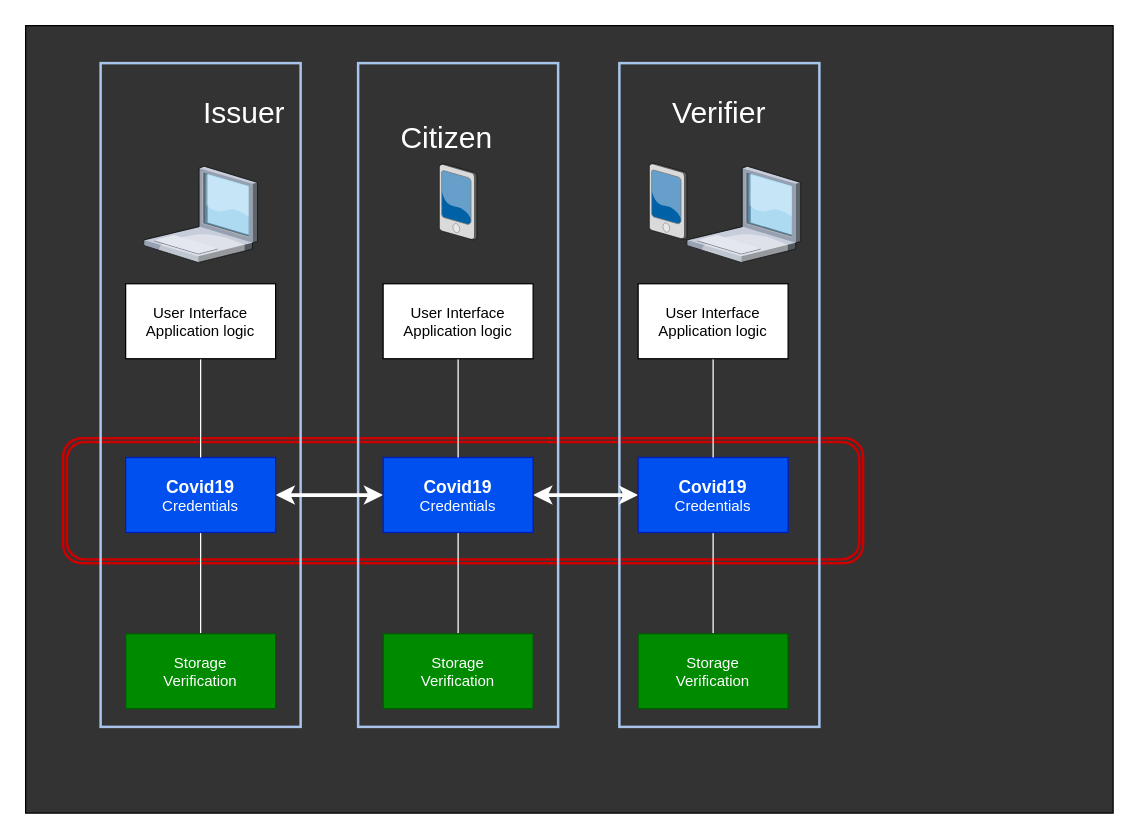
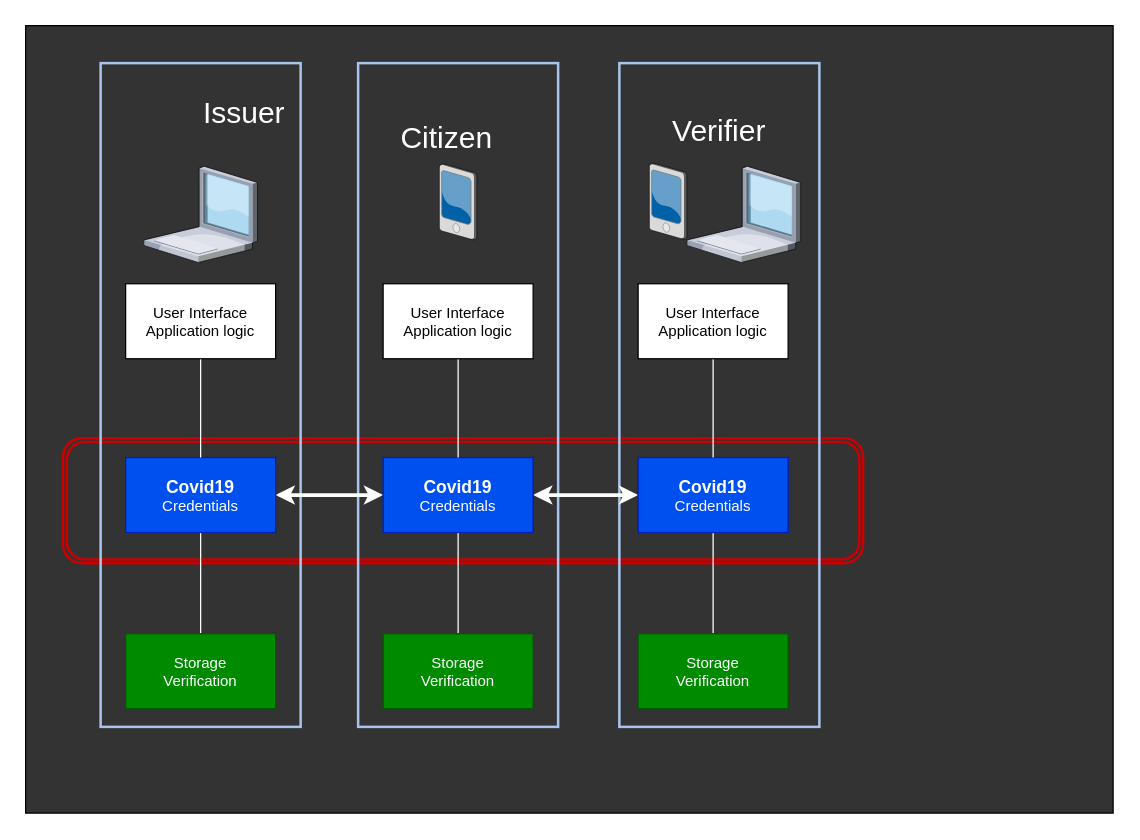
  <mxCell id="0" />
  <mxCell id="1" value="My layer" parent="0" />
  <mxCell id="2" value="" style="rounded=0;whiteSpace=wrap;html=1;fillColor=#333333;" vertex="1" parent="1"><mxGeometry width="870" height="630" as="geometry" x="20" y="20" /></mxCell>
  <mxCell id="3" value="" style="shape=ext;double=1;rounded=1;whiteSpace=wrap;html=1;strokeColor=#CC0000;strokeWidth=2;fillColor=none;" vertex="1" parent="1"><mxGeometry x="50" y="350" width="640" height="100" as="geometry" /></mxCell>
  <mxCell id="4" parent="0" />
  <mxCell id="5" value="" style="rounded=0;whiteSpace=wrap;html=1;fillColor=none;gradientColor=#7ea6e0;strokeColor=#A9C4EB;strokeWidth=2;" parent="4" vertex="1"><mxGeometry x="80" y="50" width="160" height="531" as="geometry" /></mxCell>
  <mxCell id="6" value="" style="rounded=0;whiteSpace=wrap;html=1;fillColor=none;strokeColor=#A9C4EB;strokeWidth=2;" parent="4" vertex="1"><mxGeometry x="495" y="50" width="160" height="531" as="geometry" /></mxCell>
  <mxCell id="7" value="" style="rounded=0;whiteSpace=wrap;html=1;fillColor=none;strokeColor=#A9C4EB;strokeWidth=2;" parent="4" vertex="1"><mxGeometry x="286" y="50" width="160" height="531" as="geometry" /></mxCell>
  <mxCell id="8" style="edgeStyle=orthogonalEdgeStyle;rounded=0;orthogonalLoop=1;jettySize=auto;html=1;exitX=1;exitY=0.5;exitDx=0;exitDy=0;entryX=0;entryY=0.5;entryDx=0;entryDy=0;startArrow=classic;startFill=1;strokeColor=#FFFFFF;strokeWidth=3;" parent="4" source="10" target="16" edge="1"><mxGeometry relative="1" as="geometry" /></mxCell>
  <mxCell id="9" style="edgeStyle=orthogonalEdgeStyle;rounded=0;orthogonalLoop=1;jettySize=auto;html=1;exitX=0.5;exitY=1;exitDx=0;exitDy=0;entryX=0.5;entryY=0;entryDx=0;entryDy=0;endArrow=none;endFill=0;strokeColor=#FFFFFF;" parent="4" source="10" target="13" edge="1"><mxGeometry relative="1" as="geometry" /></mxCell>
  <mxCell id="10" value="&lt;font&gt;&lt;span style=&quot;font-size: 14px&quot;&gt;&lt;b&gt;Covid19&lt;br&gt;&lt;/b&gt;&lt;/span&gt;&lt;/font&gt;Credentials" style="rounded=0;whiteSpace=wrap;html=1;fillColor=#0050ef;strokeColor=#001DBC;fontColor=#ffffff;" parent="4" vertex="1"><mxGeometry x="100" y="365.5" width="120" height="60" as="geometry" /></mxCell>
  <mxCell id="11" style="edgeStyle=orthogonalEdgeStyle;rounded=0;orthogonalLoop=1;jettySize=auto;html=1;exitX=0.5;exitY=1;exitDx=0;exitDy=0;entryX=0.5;entryY=0;entryDx=0;entryDy=0;endArrow=none;endFill=0;strokeColor=#FFFFFF;" parent="4" source="12" target="10" edge="1"><mxGeometry relative="1" as="geometry" /></mxCell>
  <mxCell id="12" value="User Interface&lt;br&gt;Application logic" style="rounded=0;whiteSpace=wrap;html=1;" parent="4" vertex="1"><mxGeometry x="100" y="226.5" width="120" height="60" as="geometry" /></mxCell>
  <mxCell id="13" value="Storage&lt;br&gt;Verification" style="rounded=0;whiteSpace=wrap;html=1;fillColor=#008a00;strokeColor=#005700;fontColor=#ffffff;" parent="4" vertex="1"><mxGeometry x="100" y="506.5" width="120" height="60" as="geometry" /></mxCell>
  <mxCell id="14" style="edgeStyle=orthogonalEdgeStyle;rounded=0;orthogonalLoop=1;jettySize=auto;html=1;exitX=1;exitY=0.5;exitDx=0;exitDy=0;entryX=0;entryY=0.5;entryDx=0;entryDy=0;startArrow=classic;startFill=1;strokeColor=#FFFFFF;strokeWidth=3;" parent="4" source="16" target="21" edge="1"><mxGeometry relative="1" as="geometry" /></mxCell>
  <mxCell id="15" style="edgeStyle=orthogonalEdgeStyle;rounded=0;orthogonalLoop=1;jettySize=auto;html=1;exitX=0.5;exitY=1;exitDx=0;exitDy=0;entryX=0.5;entryY=0;entryDx=0;entryDy=0;endArrow=none;endFill=0;strokeColor=#FFFFFF;" parent="4" source="16" target="19" edge="1"><mxGeometry relative="1" as="geometry" /></mxCell>
  <mxCell id="16" value="&lt;span style=&quot;font-size: 14px&quot;&gt;&lt;b&gt;Covid19&lt;br&gt;&lt;/b&gt;&lt;/span&gt;Credentials" style="rounded=0;whiteSpace=wrap;html=1;fillColor=#0050ef;strokeColor=#001DBC;fontColor=#ffffff;" parent="4" vertex="1"><mxGeometry x="306" y="365.5" width="120" height="60" as="geometry" /></mxCell>
  <mxCell id="17" style="edgeStyle=orthogonalEdgeStyle;rounded=0;orthogonalLoop=1;jettySize=auto;html=1;exitX=0.5;exitY=1;exitDx=0;exitDy=0;entryX=0.5;entryY=0;entryDx=0;entryDy=0;endArrow=none;endFill=0;strokeColor=#FFFFFF;" parent="4" source="18" target="16" edge="1"><mxGeometry relative="1" as="geometry" /></mxCell>
  <mxCell id="18" value="User Interface&lt;br&gt;Application logic" style="rounded=0;whiteSpace=wrap;html=1;" parent="4" vertex="1"><mxGeometry x="306" y="226.5" width="120" height="60" as="geometry" /></mxCell>
  <mxCell id="19" value="Storage&lt;br&gt;Verification" style="rounded=0;whiteSpace=wrap;html=1;fillColor=#008a00;strokeColor=#005700;fontColor=#ffffff;" parent="4" vertex="1"><mxGeometry x="306" y="506.5" width="120" height="60" as="geometry" /></mxCell>
  <mxCell id="20" style="edgeStyle=orthogonalEdgeStyle;rounded=0;orthogonalLoop=1;jettySize=auto;html=1;exitX=0.5;exitY=1;exitDx=0;exitDy=0;entryX=0.5;entryY=0;entryDx=0;entryDy=0;endArrow=none;endFill=0;strokeColor=#FFFFFF;" parent="4" source="21" target="24" edge="1"><mxGeometry relative="1" as="geometry" /></mxCell>
  <mxCell id="21" value="&lt;span style=&quot;font-size: 14px&quot;&gt;&lt;b&gt;Covid19&lt;br&gt;&lt;/b&gt;&lt;/span&gt;Credentials" style="rounded=0;whiteSpace=wrap;html=1;fillColor=#0050ef;strokeColor=#001DBC;fontColor=#ffffff;" parent="4" vertex="1"><mxGeometry x="510" y="365.5" width="120" height="60" as="geometry" /></mxCell>
  <mxCell id="22" style="edgeStyle=orthogonalEdgeStyle;rounded=0;orthogonalLoop=1;jettySize=auto;html=1;exitX=0.5;exitY=1;exitDx=0;exitDy=0;entryX=0.5;entryY=0;entryDx=0;entryDy=0;endArrow=none;endFill=0;strokeColor=#FFFFFF;" parent="4" source="23" target="21" edge="1"><mxGeometry relative="1" as="geometry" /></mxCell>
  <mxCell id="23" value="User Interface&lt;br&gt;Application logic" style="rounded=0;whiteSpace=wrap;html=1;" parent="4" vertex="1"><mxGeometry x="510" y="226.5" width="120" height="60" as="geometry" /></mxCell>
  <mxCell id="24" value="Storage&lt;br&gt;Verification" style="rounded=0;whiteSpace=wrap;html=1;fillColor=#008a00;strokeColor=#005700;fontColor=#ffffff;" parent="4" vertex="1"><mxGeometry x="510" y="506.5" width="120" height="60" as="geometry" /></mxCell>
  <mxCell id="25" value="" style="verticalLabelPosition=bottom;aspect=fixed;html=1;verticalAlign=top;strokeColor=none;align=center;outlineConnect=0;shape=mxgraph.citrix.pda;" parent="4" vertex="1"><mxGeometry x="351" y="130.5" width="30" height="61" as="geometry" /></mxCell>
  <mxCell id="26" value="" style="verticalLabelPosition=bottom;aspect=fixed;html=1;verticalAlign=top;strokeColor=none;align=center;outlineConnect=0;shape=mxgraph.citrix.pda;" parent="4" vertex="1"><mxGeometry x="519" y="130" width="30" height="61" as="geometry" /></mxCell>
  <mxCell id="27" value="" style="verticalLabelPosition=bottom;aspect=fixed;html=1;verticalAlign=top;strokeColor=none;align=center;outlineConnect=0;shape=mxgraph.citrix.laptop_1;" parent="4" vertex="1"><mxGeometry x="549" y="132.5" width="91" height="77" as="geometry" /></mxCell>
  <mxCell id="28" value="" style="verticalLabelPosition=bottom;aspect=fixed;html=1;verticalAlign=top;strokeColor=none;align=center;outlineConnect=0;shape=mxgraph.citrix.laptop_1;" parent="4" vertex="1"><mxGeometry x="114.5" y="132.5" width="91" height="77" as="geometry" /></mxCell>
  <mxCell id="29" value="&lt;font style=&quot;font-size: 24px&quot; color=&quot;#ffffff&quot;&gt;Issuer&lt;/font&gt;" style="text;html=1;strokeColor=none;fillColor=none;align=center;verticalAlign=middle;whiteSpace=wrap;rounded=0;" parent="4" vertex="1"><mxGeometry x="175" y="80" width="40" height="20" as="geometry" /></mxCell>
  <mxCell id="30" value="&lt;font style=&quot;font-size: 24px&quot; color=&quot;#ffffff&quot;&gt;Citizen&lt;/font&gt;" style="text;html=1;strokeColor=none;fillColor=none;align=center;verticalAlign=middle;whiteSpace=wrap;rounded=0;" parent="4" vertex="1"><mxGeometry x="312" y="100" width="90" height="20" as="geometry" /></mxCell>
- <mxCell id="31" value="&lt;font style=&quot;font-size: 24px&quot; color=&quot;#ffffff&quot;&gt;Verifier&lt;/font&gt;" style="text;html=1;strokeColor=none;fillColor=none;align=center;verticalAlign=middle;whiteSpace=wrap;rounded=0;" parent="4" vertex="1"><mxGeometry x="530" y="80" width="90" height="20" as="geometry" /></mxCell>
+ <mxCell id="31" value="&lt;font style=&quot;font-size: 24px&quot; color=&quot;#ffffff&quot;&gt;Verifier&lt;/font&gt;" style="text;html=1;strokeColor=none;fillColor=none;align=center;verticalAlign=middle;whiteSpace=wrap;rounded=0;" parent="4" vertex="1"><mxGeometry x="530" y="95" width="90" height="20" as="geometry" /></mxCell>
